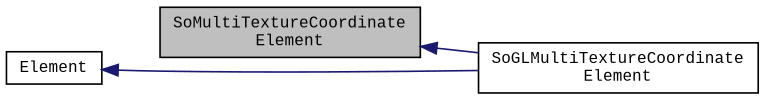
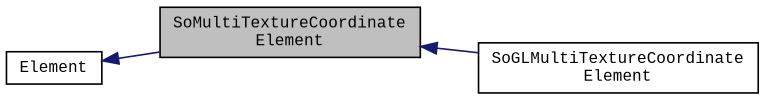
  digraph {
    fontname="Liberation Mono"
    rankdir=LR
    node [color=black fillcolor=white fontname="Liberation Mono" fontsize=10 shape=record style=filled]
    edge [color=midnightblue dir=back fontname="Liberation Mono" fontsize=10 labelfontname=Helvetica labelfontsize=10 style=solid]
    n1 [fillcolor=grey75 fontcolor=black height=0.2 label="SoMultiTextureCoordinate\lElement" width=0.4]
    n2 [height=0.2 label="SoGLMultiTextureCoordinate\lElement" width=0.4]
    n3 [height=0.2 label=Element width=0.4]
    n1 -> n2
-   n3 -> n2
+   n3 -> n1
  }
